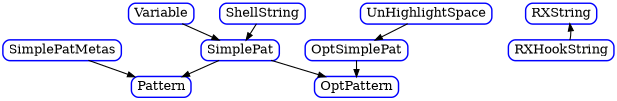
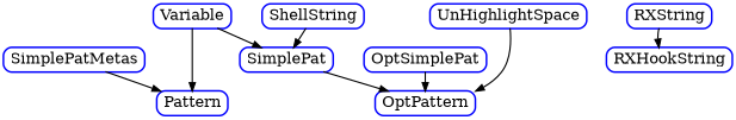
  digraph {
    nodesep=0.5
    rankdir=TB
    ranksep=0.3
    node [color=blue fontcolor=black fontsize=18 penwidth=2.0 shape=Mrecord style=solid]
    edge [arrowsize=1.0 color="#000000" penwidth=1.5]
    OptSimplePat [height=0.2]
    OptPattern [height=0.2]
    SimplePat [height=0.2]
    Pattern [height=0.2]
    UnHighlightSpace [height=0.2]
    SimplePatMetas [height=0.2]
    RXString [height=0.2]
    RXHookString [height=0.2]
    ShellString [height=0.2]
    Variable [height=0.2]
    OptSimplePat -> OptPattern
    SimplePat -> OptPattern
-   SimplePat -> Pattern
-   UnHighlightSpace -> OptSimplePat
+   Variable -> Pattern
+   UnHighlightSpace -> OptPattern
    SimplePatMetas -> Pattern
-   RXHookString -> RXString
+   RXString -> RXHookString
    ShellString -> SimplePat
    Variable -> SimplePat
  }
